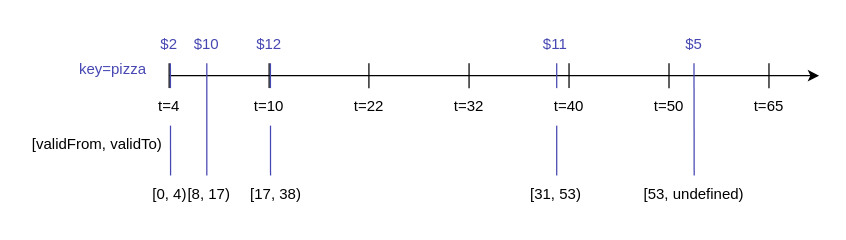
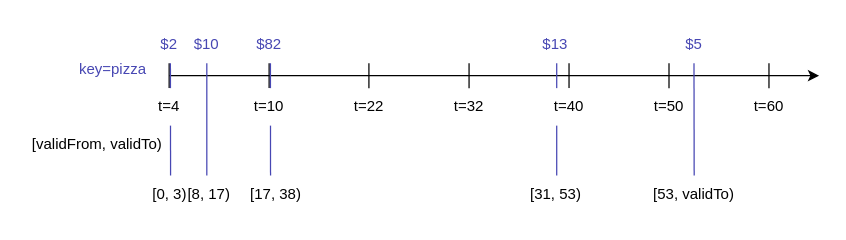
  <mxCell id="0" />
  <mxCell id="1" parent="0" />
  <mxCell id="2" value="" style="endArrow=none;html=1;rounded=0;" edge="1" parent="1"><mxGeometry width="50" height="50" relative="1" as="geometry"><mxPoint x="134.86" y="70" as="sourcePoint" /><mxPoint x="134.86" y="50" as="targetPoint" /></mxGeometry></mxCell>
  <mxCell id="3" value="key=pizza" style="text;html=1;align=center;verticalAlign=middle;whiteSpace=wrap;rounded=0;fontColor=#4747B3;" vertex="1" parent="1"><mxGeometry x="55" y="40" width="70" height="30" as="geometry" /></mxCell>
  <mxCell id="4" value="" style="endArrow=classic;html=1;rounded=0;" edge="1" parent="1"><mxGeometry width="50" height="50" relative="1" as="geometry"><mxPoint x="135" y="60" as="sourcePoint" /><mxPoint x="655" y="60" as="targetPoint" /></mxGeometry></mxCell>
  <mxCell id="5" value="t=22" style="text;html=1;align=center;verticalAlign=middle;whiteSpace=wrap;rounded=0;" vertex="1" parent="1"><mxGeometry x="265" y="70" width="60" height="30" as="geometry" /></mxCell>
  <mxCell id="6" value="t=32" style="text;html=1;align=center;verticalAlign=middle;whiteSpace=wrap;rounded=0;" vertex="1" parent="1"><mxGeometry x="345" y="70" width="60" height="30" as="geometry" /></mxCell>
  <mxCell id="7" value="t=50" style="text;html=1;align=center;verticalAlign=middle;whiteSpace=wrap;rounded=0;" vertex="1" parent="1"><mxGeometry x="505" y="70" width="60" height="30" as="geometry" /></mxCell>
- <mxCell id="8" value="t=65" style="text;html=1;align=center;verticalAlign=middle;whiteSpace=wrap;rounded=0;" vertex="1" parent="1"><mxGeometry x="585" y="70" width="60" height="30" as="geometry" /></mxCell>
+ <mxCell id="8" value="t=60" style="text;html=1;align=center;verticalAlign=middle;whiteSpace=wrap;rounded=0;" vertex="1" parent="1"><mxGeometry x="585" y="70" width="60" height="30" as="geometry" /></mxCell>
  <mxCell id="9" value="" style="endArrow=none;html=1;rounded=0;" edge="1" parent="1"><mxGeometry width="50" height="50" relative="1" as="geometry"><mxPoint x="214.86" y="70" as="sourcePoint" /><mxPoint x="214.86" y="50" as="targetPoint" /></mxGeometry></mxCell>
  <mxCell id="10" value="" style="endArrow=none;html=1;rounded=0;" edge="1" parent="1"><mxGeometry width="50" height="50" relative="1" as="geometry"><mxPoint x="294.72" y="70" as="sourcePoint" /><mxPoint x="294.72" y="50" as="targetPoint" /></mxGeometry></mxCell>
  <mxCell id="11" value="" style="endArrow=none;html=1;rounded=0;" edge="1" parent="1"><mxGeometry width="50" height="50" relative="1" as="geometry"><mxPoint x="374.86" y="70" as="sourcePoint" /><mxPoint x="374.86" y="50" as="targetPoint" /></mxGeometry></mxCell>
  <mxCell id="12" value="" style="endArrow=none;html=1;rounded=0;" edge="1" parent="1"><mxGeometry width="50" height="50" relative="1" as="geometry"><mxPoint x="454.86" y="70" as="sourcePoint" /><mxPoint x="454.86" y="50" as="targetPoint" /></mxGeometry></mxCell>
  <mxCell id="13" value="" style="endArrow=none;html=1;rounded=0;" edge="1" parent="1"><mxGeometry width="50" height="50" relative="1" as="geometry"><mxPoint x="534.86" y="70" as="sourcePoint" /><mxPoint x="534.86" y="50" as="targetPoint" /></mxGeometry></mxCell>
  <mxCell id="14" value="" style="endArrow=none;html=1;rounded=0;" edge="1" parent="1"><mxGeometry width="50" height="50" relative="1" as="geometry"><mxPoint x="614.86" y="70" as="sourcePoint" /><mxPoint x="614.86" y="50" as="targetPoint" /></mxGeometry></mxCell>
  <mxCell id="15" value="[validFrom, validTo)" style="text;html=1;align=center;verticalAlign=middle;whiteSpace=wrap;rounded=0;fontColor=#000000;" vertex="1" parent="1"><mxGeometry x="20" y="100" width="115" height="30" as="geometry" /></mxCell>
  <mxCell id="16" value="$2" style="text;html=1;align=center;verticalAlign=middle;whiteSpace=wrap;rounded=0;fontColor=#4747B3;" vertex="1" parent="1"><mxGeometry x="100" y="20" width="70" height="30" as="geometry" /></mxCell>
  <mxCell id="17" value="" style="endArrow=none;html=1;rounded=0;strokeColor=#4747B3;fontColor=#4747B3;" edge="1" parent="1"><mxGeometry width="50" height="50" relative="1" as="geometry"><mxPoint x="216" y="140" as="sourcePoint" /><mxPoint x="215.92" y="50" as="targetPoint" /></mxGeometry></mxCell>
- <mxCell id="18" value="$12" style="text;html=1;align=center;verticalAlign=middle;whiteSpace=wrap;rounded=0;fontColor=#4747B3;" vertex="1" parent="1"><mxGeometry x="180" y="20" width="70" height="30" as="geometry" /></mxCell>
+ <mxCell id="18" value="$82" style="text;html=1;align=center;verticalAlign=middle;whiteSpace=wrap;rounded=0;fontColor=#4747B3;" vertex="1" parent="1"><mxGeometry x="180" y="20" width="70" height="30" as="geometry" /></mxCell>
  <mxCell id="19" value="$10" style="text;html=1;align=center;verticalAlign=middle;whiteSpace=wrap;rounded=0;fontColor=#4747B3;" vertex="1" parent="1"><mxGeometry x="130" y="20" width="70" height="30" as="geometry" /></mxCell>
  <mxCell id="20" value="t=10" style="text;html=1;align=center;verticalAlign=middle;whiteSpace=wrap;rounded=0;fillColor=default;" vertex="1" parent="1"><mxGeometry x="185" y="70" width="60" height="30" as="geometry" /></mxCell>
  <mxCell id="21" value="" style="endArrow=none;html=1;rounded=0;strokeColor=#4747B3;fontColor=#4747B3;" edge="1" parent="1"><mxGeometry width="50" height="50" relative="1" as="geometry"><mxPoint x="445" y="140" as="sourcePoint" /><mxPoint x="445" y="50" as="targetPoint" /></mxGeometry></mxCell>
  <mxCell id="22" value="" style="endArrow=none;html=1;rounded=0;strokeColor=#4747B3;fontColor=#4747B3;" edge="1" parent="1"><mxGeometry width="50" height="50" relative="1" as="geometry"><mxPoint x="136" y="140" as="sourcePoint" /><mxPoint x="135.86" y="50" as="targetPoint" /></mxGeometry></mxCell>
  <mxCell id="23" value="t=4" style="text;html=1;align=center;verticalAlign=middle;whiteSpace=wrap;rounded=0;fillColor=default;" vertex="1" parent="1"><mxGeometry x="105" y="70" width="60" height="30" as="geometry" /></mxCell>
  <mxCell id="24" value="" style="endArrow=none;html=1;rounded=0;strokeColor=#4747B3;fontColor=#4747B3;" edge="1" parent="1"><mxGeometry width="50" height="50" relative="1" as="geometry"><mxPoint x="165" y="140" as="sourcePoint" /><mxPoint x="165" y="50" as="targetPoint" /></mxGeometry></mxCell>
  <mxCell id="25" value="t=40" style="text;html=1;align=center;verticalAlign=middle;whiteSpace=wrap;rounded=0;fillColor=default;" vertex="1" parent="1"><mxGeometry x="425" y="70" width="60" height="30" as="geometry" /></mxCell>
- <mxCell id="26" value="$11" style="text;html=1;align=center;verticalAlign=middle;whiteSpace=wrap;rounded=0;fontColor=#4747B3;" vertex="1" parent="1"><mxGeometry x="409" y="20" width="70" height="30" as="geometry" /></mxCell>
+ <mxCell id="26" value="$13" style="text;html=1;align=center;verticalAlign=middle;whiteSpace=wrap;rounded=0;fontColor=#4747B3;" vertex="1" parent="1"><mxGeometry x="409" y="20" width="70" height="30" as="geometry" /></mxCell>
  <mxCell id="27" value="" style="endArrow=none;html=1;rounded=0;strokeColor=#4747B3;fontColor=#4747B3;" edge="1" parent="1"><mxGeometry width="50" height="50" relative="1" as="geometry"><mxPoint x="555" y="140" as="sourcePoint" /><mxPoint x="554.86" y="50" as="targetPoint" /></mxGeometry></mxCell>
  <mxCell id="28" value="$5" style="text;html=1;align=center;verticalAlign=middle;whiteSpace=wrap;rounded=0;fontColor=#4747B3;" vertex="1" parent="1"><mxGeometry x="520" y="20" width="70" height="30" as="geometry" /></mxCell>
- <mxCell id="29" value="[0, 4)" style="text;html=1;align=center;verticalAlign=middle;whiteSpace=wrap;rounded=0;fontColor=#000000;" vertex="1" parent="1"><mxGeometry x="117.5" y="140" width="35" height="30" as="geometry" /></mxCell>
+ <mxCell id="29" value="[0, 3)" style="text;html=1;align=center;verticalAlign=middle;whiteSpace=wrap;rounded=0;fontColor=#000000;" vertex="1" parent="1"><mxGeometry x="117.5" y="140" width="35" height="30" as="geometry" /></mxCell>
  <mxCell id="30" value="[8, 17)" style="text;html=1;align=center;verticalAlign=middle;whiteSpace=wrap;rounded=0;fontColor=#000000;" vertex="1" parent="1"><mxGeometry x="147.5" y="140" width="37.5" height="30" as="geometry" /></mxCell>
  <mxCell id="31" value="[17, 38)" style="text;html=1;align=center;verticalAlign=middle;whiteSpace=wrap;rounded=0;fontColor=#000000;" vertex="1" parent="1"><mxGeometry x="196.25" y="140" width="48.75" height="30" as="geometry" /></mxCell>
  <mxCell id="32" value="[31, 53)" style="text;html=1;align=center;verticalAlign=middle;whiteSpace=wrap;rounded=0;fontColor=#000000;" vertex="1" parent="1"><mxGeometry x="419.63" y="140" width="48.75" height="30" as="geometry" /></mxCell>
- <mxCell id="33" value="[53, undefined)" style="text;html=1;align=center;verticalAlign=middle;whiteSpace=wrap;rounded=0;fontColor=#000000;" vertex="1" parent="1"><mxGeometry x="512.82" y="140" width="84.37" height="30" as="geometry" /></mxCell>
+ <mxCell id="33" value="[53, validTo)" style="text;html=1;align=center;verticalAlign=middle;whiteSpace=wrap;rounded=0;fontColor=#000000;" vertex="1" parent="1"><mxGeometry x="512.82" y="140" width="84.37" height="30" as="geometry" /></mxCell>
